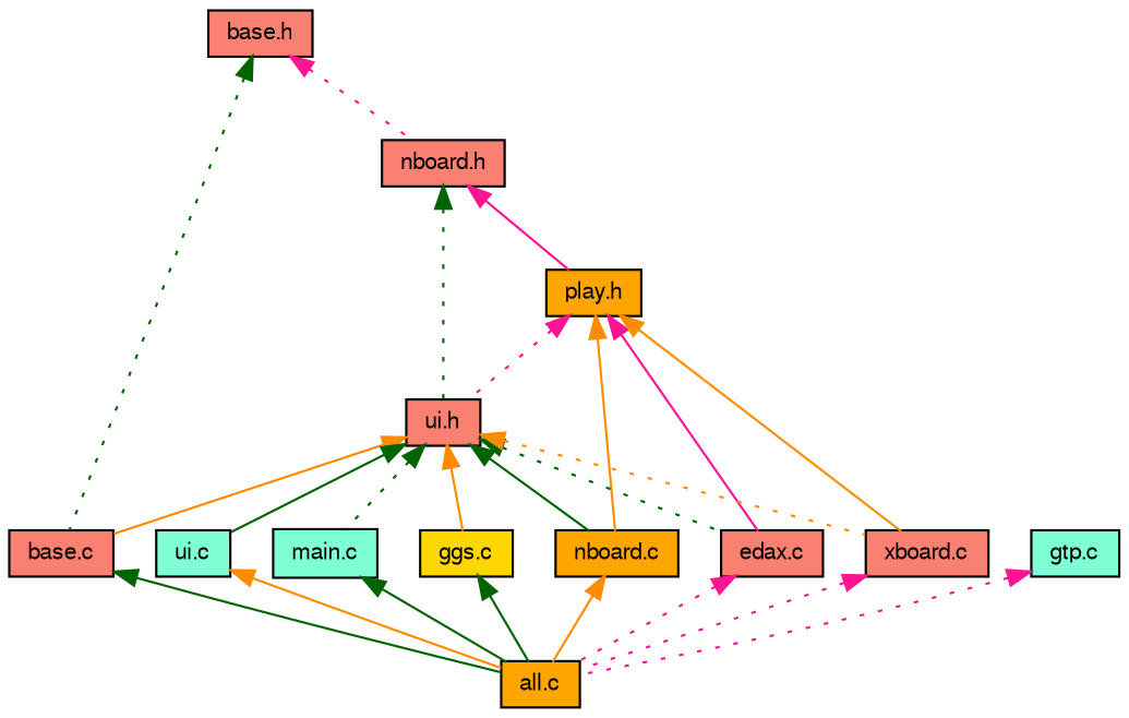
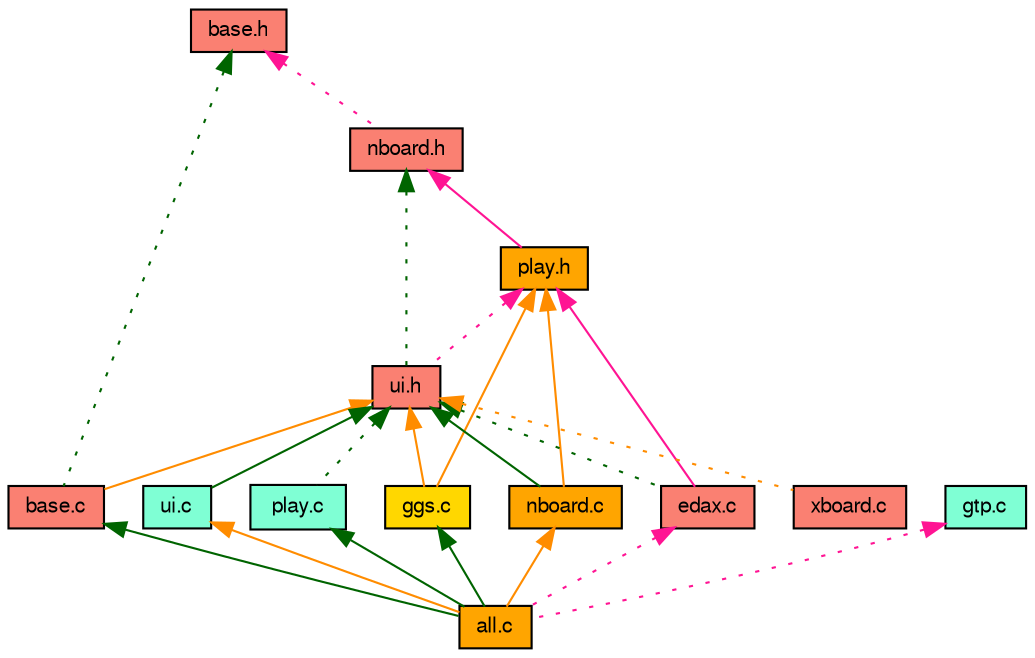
  digraph {
    node [color=black fillcolor=salmon fontname=FreeSans fontsize=10 shape=record style=filled]
    edge [color=darkgreen dir=back fontname=FreeSans fontsize=10 labelfontname=FreeSans labelfontsize=10 style=solid]
    n1 [fontcolor=black height=0.2 label="base.h" width=0.4]
    n2 [height=0.2 label="base.c" width=0.4]
    n3 [height=0.2 label="nboard.h" width=0.4]
    n4 [fillcolor=orange height=0.2 label="all.c" width=0.4]
    n5 [fillcolor=orange height=0.2 label="play.h" width=0.4]
    n6 [height=0.2 label="ui.h" width=0.4]
    n7 [height=0.2 label="edax.c" width=0.4]
    n8 [fillcolor=orange height=0.2 label="nboard.c" width=0.4]
    n9 [height=0.2 label="xboard.c" width=0.4]
    n10 [fillcolor=gold height=0.2 label="ggs.c" width=0.4]
-   n11 [fillcolor=aquamarine height=0.2 label="main.c" width=0.4]
+   n11 [fillcolor=aquamarine height=0.2 label="play.c" width=0.4]
    n12 [fillcolor=aquamarine height=0.2 label="ui.c" width=0.4]
    n13 [fillcolor=aquamarine height=0.2 label="gtp.c" width=0.4]
    n1 -> n2 [style=dotted]
    n1 -> n3 [color=deeppink style=dotted]
    n2 -> n4
    n3 -> n5 [color=deeppink]
    n3 -> n6 [style=dotted]
    n5 -> n6 [color=deeppink style=dotted]
    n5 -> n7 [color=deeppink]
    n5 -> n8 [color=darkorange]
-   n5 -> n9 [color=darkorange]
+   n5 -> n10 [color=darkorange]
    n6 -> n2 [color=darkorange]
    n6 -> n7 [style=dotted]
    n6 -> n8
    n6 -> n9 [color=darkorange style=dotted]
    n6 -> n10 [color=darkorange]
    n6 -> n11 [style=dotted]
    n6 -> n12
    n7 -> n4 [color=deeppink style=dotted]
    n8 -> n4 [color=darkorange]
-   n9 -> n4 [color=deeppink style=dotted]
    n10 -> n4
    n11 -> n4
    n12 -> n4 [color=darkorange]
    n13 -> n4 [color=deeppink style=dotted]
  }
